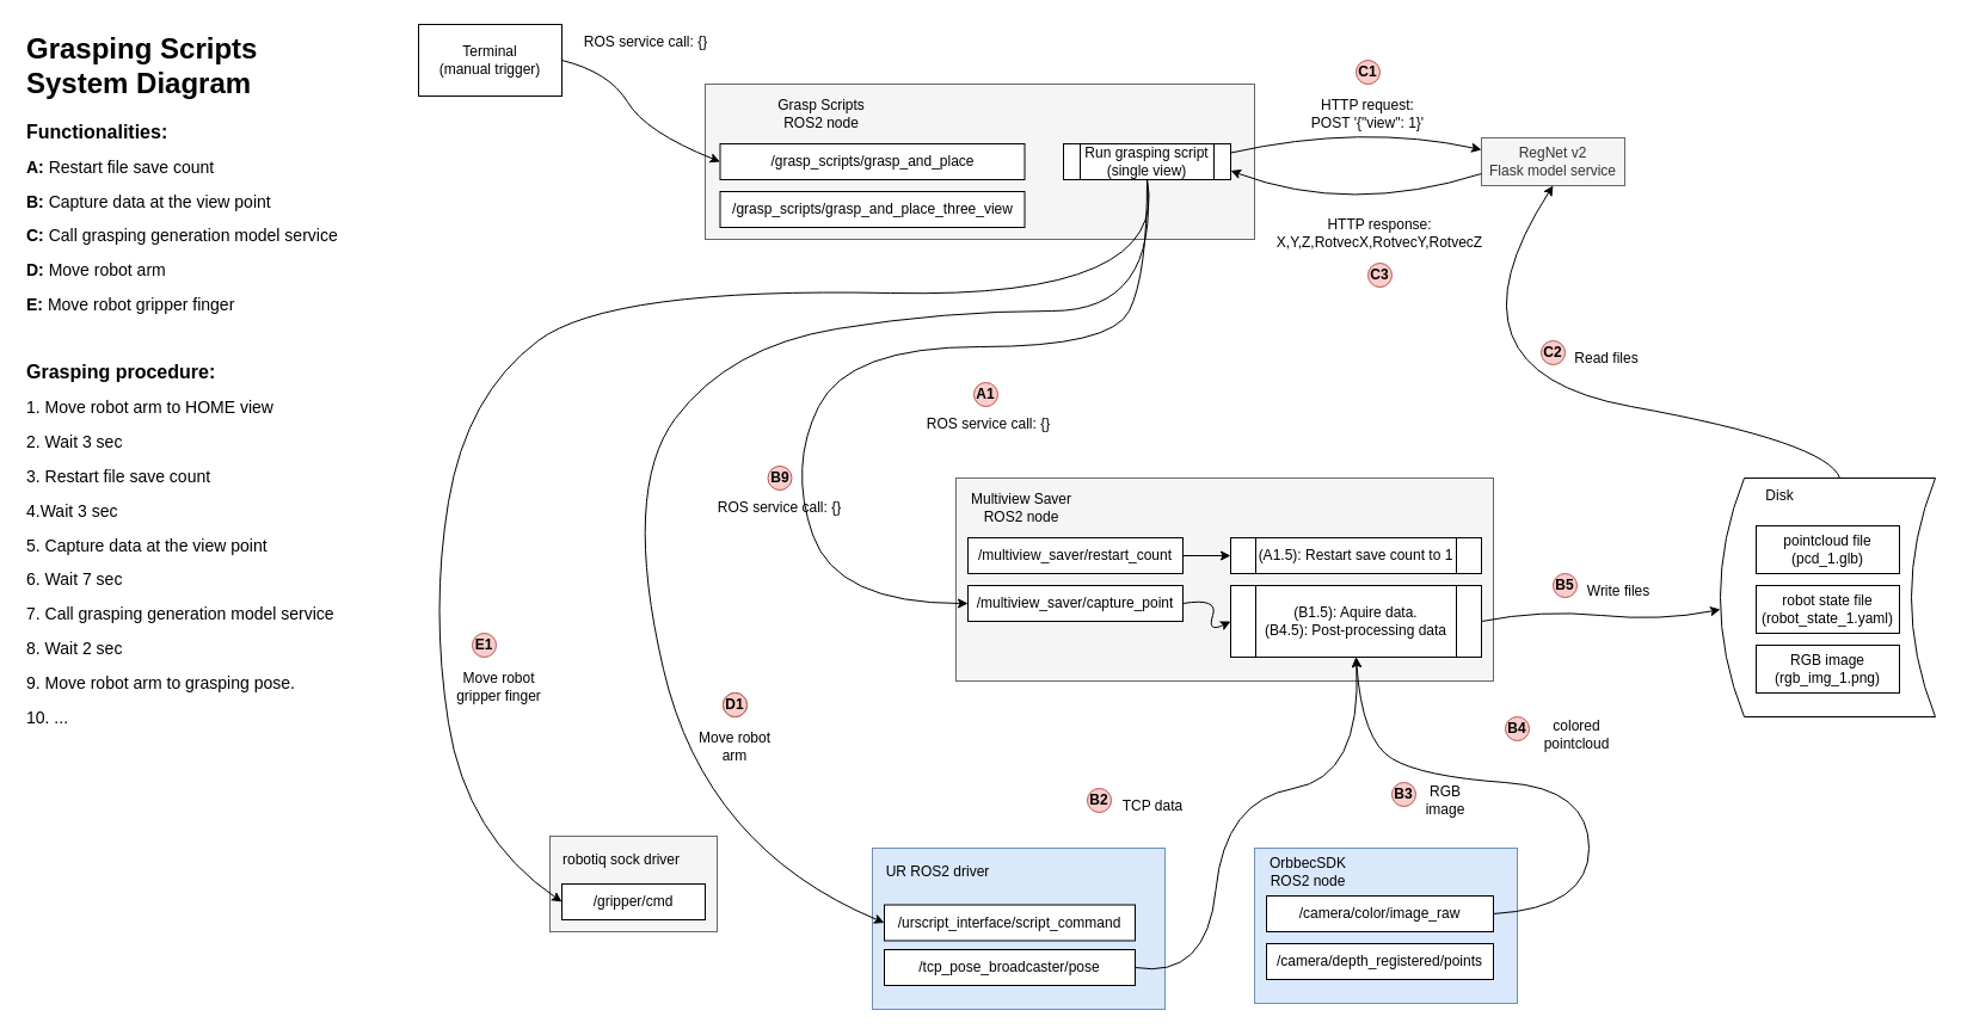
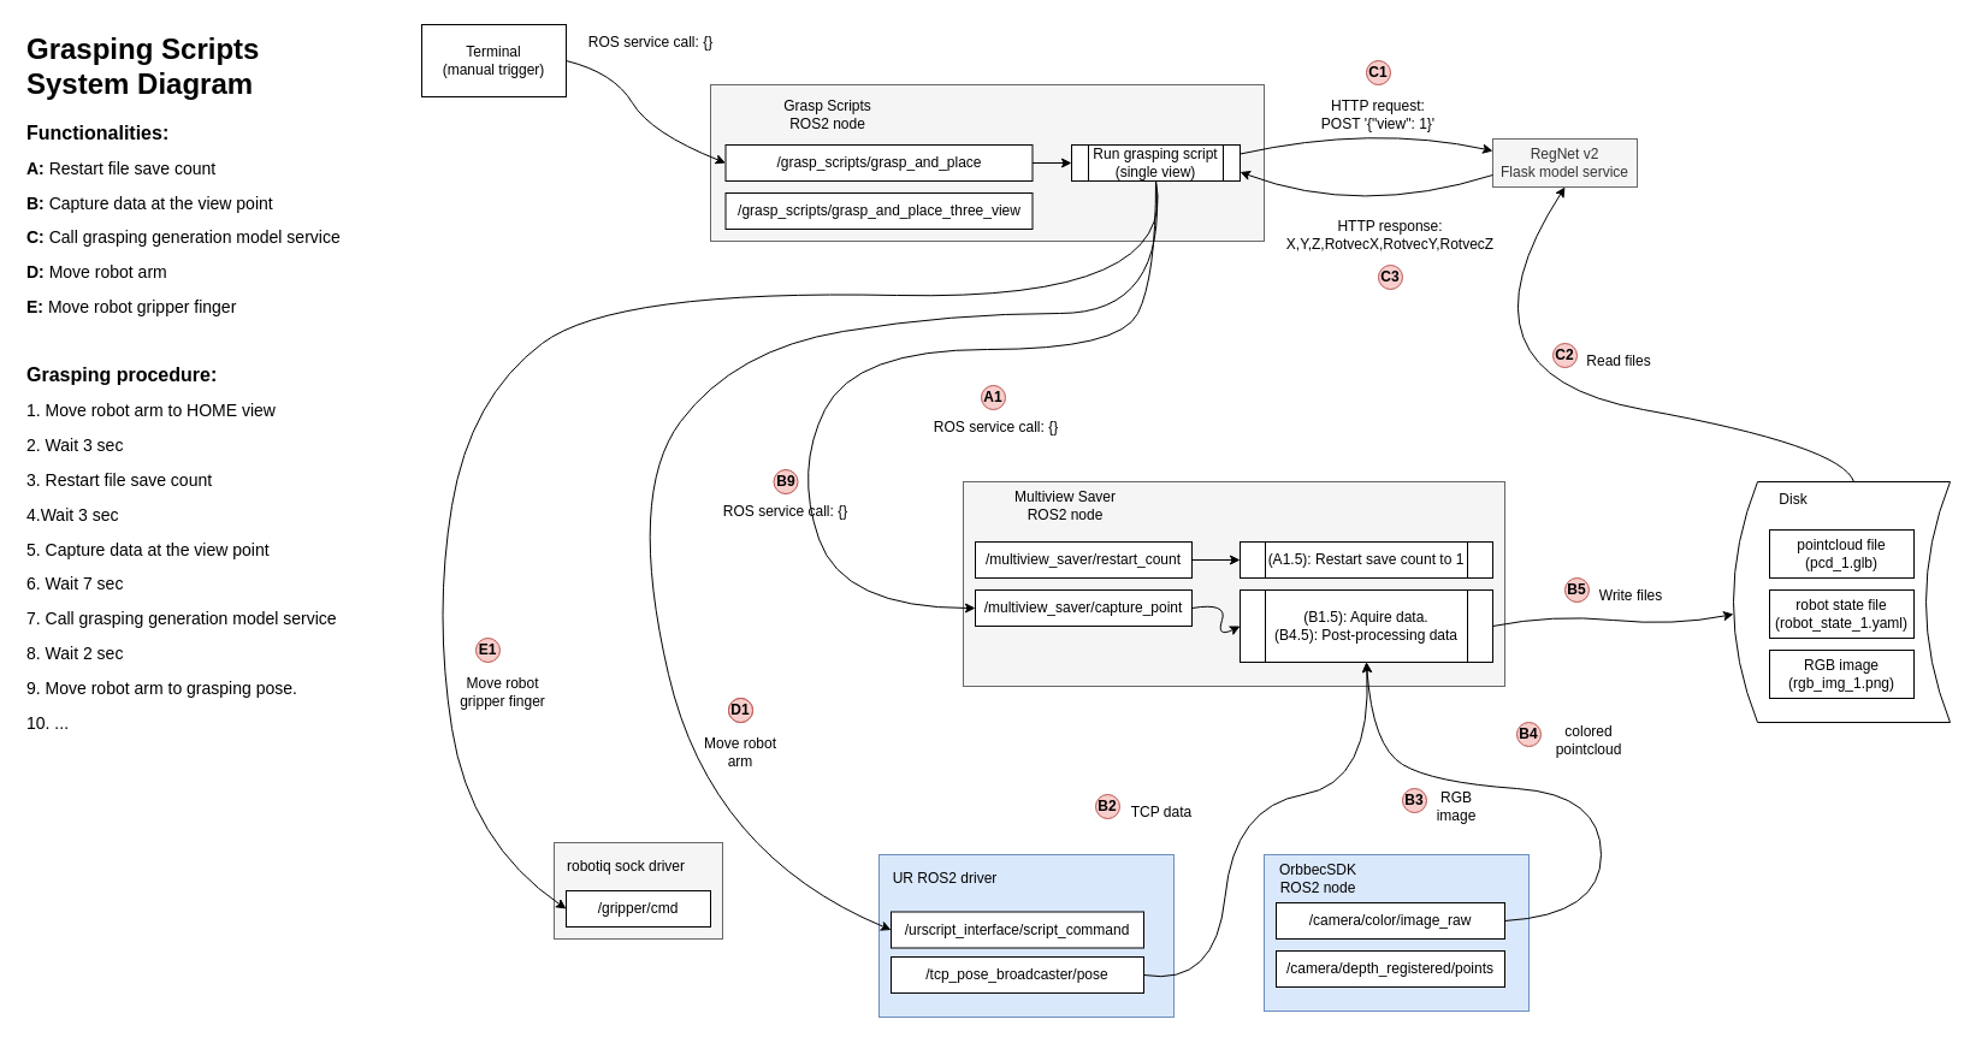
  <mxCell id="0" />
  <mxCell id="1" parent="0" />
  <mxCell id="2" value="" style="rounded=0;whiteSpace=wrap;html=1;fillColor=#dae8fc;strokeColor=#6c8ebf;" vertex="1" parent="1"><mxGeometry x="730" y="710" width="245" height="135" as="geometry" /></mxCell>
  <mxCell id="3" value="" style="rounded=0;whiteSpace=wrap;html=1;fillColor=#dae8fc;strokeColor=#6c8ebf;" vertex="1" parent="1"><mxGeometry x="1050" y="710" width="220" height="130" as="geometry" /></mxCell>
  <mxCell id="4" value="" style="rounded=0;whiteSpace=wrap;html=1;fillColor=#f5f5f5;strokeColor=#666666;fontColor=#333333;" vertex="1" parent="1"><mxGeometry x="800" y="400" width="450" height="170" as="geometry" /></mxCell>
  <mxCell id="5" value="" style="rounded=0;whiteSpace=wrap;html=1;fillColor=#f5f5f5;fontColor=#333333;strokeColor=#666666;" vertex="1" parent="1"><mxGeometry x="460" y="700" width="140" height="80" as="geometry" /></mxCell>
  <mxCell id="6" value="" style="rounded=0;whiteSpace=wrap;html=1;fillColor=#f5f5f5;fontColor=#333333;strokeColor=#666666;" vertex="1" parent="1"><mxGeometry x="590" y="70" width="460" height="130" as="geometry" /></mxCell>
  <mxCell id="7" value="&lt;div&gt;RegNet v2&lt;/div&gt;&lt;div&gt;Flask model service&lt;/div&gt;" style="rounded=0;whiteSpace=wrap;html=1;fillColor=#f5f5f5;strokeColor=#666666;fontColor=#333333;" vertex="1" parent="1"><mxGeometry x="1240" y="115" width="120" height="40" as="geometry" /></mxCell>
  <mxCell id="8" value="" style="curved=1;endArrow=classic;html=1;rounded=0;entryX=0;entryY=0.25;entryDx=0;entryDy=0;exitX=1;exitY=0.25;exitDx=0;exitDy=0;" edge="1" parent="1" source="69" target="7"><mxGeometry width="50" height="50" relative="1" as="geometry"><mxPoint x="920" y="82.5" as="sourcePoint" /><mxPoint x="1130" y="90" as="targetPoint" /><Array as="points"><mxPoint x="1140" y="103" /></Array></mxGeometry></mxCell>
  <mxCell id="9" value="" style="curved=1;endArrow=classic;html=1;rounded=0;exitX=0;exitY=0.75;exitDx=0;exitDy=0;entryX=1;entryY=0.75;entryDx=0;entryDy=0;" edge="1" parent="1" source="7" target="69"><mxGeometry width="50" height="50" relative="1" as="geometry"><mxPoint x="970" y="270" as="sourcePoint" /><mxPoint x="1050" y="170" as="targetPoint" /><Array as="points"><mxPoint x="1130" y="180" /></Array></mxGeometry></mxCell>
  <mxCell id="10" value="" style="curved=1;endArrow=classic;html=1;rounded=0;exitX=0.5;exitY=1;exitDx=0;exitDy=0;entryX=0;entryY=0.5;entryDx=0;entryDy=0;" edge="1" parent="1" source="69" target="16"><mxGeometry width="50" height="50" relative="1" as="geometry"><mxPoint x="730" y="230" as="sourcePoint" /><mxPoint x="790" y="505" as="targetPoint" /><Array as="points"><mxPoint x="960" y="230" /><mxPoint x="930" y="290" /><mxPoint x="710" y="290" /><mxPoint x="660" y="390" /><mxPoint x="700" y="505" /></Array></mxGeometry></mxCell>
  <mxCell id="11" value="&lt;div&gt;HTTP request:&lt;/div&gt;&lt;div&gt;POST '{&quot;view&quot;: 1}'&lt;/div&gt;" style="text;html=1;align=center;verticalAlign=middle;whiteSpace=wrap;rounded=0;" vertex="1" parent="1"><mxGeometry x="1065" y="80" width="160" height="30" as="geometry" /></mxCell>
  <mxCell id="12" value="" style="curved=1;endArrow=classic;html=1;rounded=0;exitX=1;exitY=0.5;exitDx=0;exitDy=0;" edge="1" parent="1" source="54"><mxGeometry width="50" height="50" relative="1" as="geometry"><mxPoint x="1110" y="460" as="sourcePoint" /><mxPoint x="1440" y="510" as="targetPoint" /><Array as="points"><mxPoint x="1290" y="510" /><mxPoint x="1390" y="520" /></Array></mxGeometry></mxCell>
  <mxCell id="13" value="HTTP response: X,Y,Z,RotvecX,RotvecY,RotvecZ" style="text;html=1;align=center;verticalAlign=middle;whiteSpace=wrap;rounded=0;" vertex="1" parent="1"><mxGeometry x="1065" y="180" width="180" height="30" as="geometry" /></mxCell>
  <mxCell id="14" value="ROS service call: {}" style="text;html=1;align=center;verticalAlign=middle;whiteSpace=wrap;rounded=0;" vertex="1" parent="1"><mxGeometry x="765" y="340" width="125" height="30" as="geometry" /></mxCell>
- <mxCell id="15" value="Multiview Saver ROS2 node" style="text;html=1;align=center;verticalAlign=middle;whiteSpace=wrap;rounded=0;" vertex="1" parent="1"><mxGeometry x="810" y="410" width="90" height="30" as="geometry" /></mxCell>
+ <mxCell id="15" value="Multiview Saver ROS2 node" style="text;html=1;align=center;verticalAlign=middle;whiteSpace=wrap;rounded=0;" vertex="1" parent="1"><mxGeometry x="840" y="405" width="90" height="30" as="geometry" /></mxCell>
  <mxCell id="16" value="/multiview_saver/capture_point" style="rounded=0;whiteSpace=wrap;html=1;" vertex="1" parent="1"><mxGeometry x="810" y="490" width="180" height="30" as="geometry" /></mxCell>
  <mxCell id="17" style="edgeStyle=orthogonalEdgeStyle;rounded=0;orthogonalLoop=1;jettySize=auto;html=1;entryX=0;entryY=0.5;entryDx=0;entryDy=0;" edge="1" parent="1" source="18" target="53"><mxGeometry relative="1" as="geometry" /></mxCell>
  <mxCell id="18" value="/multiview_saver/restart_count" style="rounded=0;whiteSpace=wrap;html=1;" vertex="1" parent="1"><mxGeometry x="810" y="450" width="180" height="30" as="geometry" /></mxCell>
  <mxCell id="19" value="ROS service call: {}" style="text;html=1;align=center;verticalAlign=middle;whiteSpace=wrap;rounded=0;" vertex="1" parent="1"><mxGeometry x="590" y="410" width="125" height="30" as="geometry" /></mxCell>
  <mxCell id="20" value="&lt;b&gt;A1&lt;/b&gt;" style="ellipse;whiteSpace=wrap;html=1;aspect=fixed;fillColor=#f8cecc;strokeColor=#b85450;" vertex="1" parent="1"><mxGeometry x="815" y="320" width="20" height="20" as="geometry" /></mxCell>
  <mxCell id="21" value="&lt;b&gt;B9&lt;/b&gt;" style="ellipse;whiteSpace=wrap;html=1;aspect=fixed;fillColor=#f8cecc;strokeColor=#b85450;" vertex="1" parent="1"><mxGeometry x="642.5" y="390" width="20" height="20" as="geometry" /></mxCell>
  <mxCell id="22" value="&lt;b&gt;B5&lt;/b&gt;" style="ellipse;whiteSpace=wrap;html=1;aspect=fixed;fillColor=#f8cecc;strokeColor=#b85450;" vertex="1" parent="1"><mxGeometry x="1300" y="480" width="20" height="20" as="geometry" /></mxCell>
  <mxCell id="23" value="&lt;b&gt;C1&lt;/b&gt;" style="ellipse;whiteSpace=wrap;html=1;aspect=fixed;fillColor=#f8cecc;strokeColor=#b85450;" vertex="1" parent="1"><mxGeometry x="1135" y="50" width="20" height="20" as="geometry" /></mxCell>
  <mxCell id="24" value="&lt;b&gt;D1&lt;/b&gt;" style="ellipse;whiteSpace=wrap;html=1;aspect=fixed;fillColor=#f8cecc;strokeColor=#b85450;" vertex="1" parent="1"><mxGeometry x="605" y="580" width="20" height="20" as="geometry" /></mxCell>
  <mxCell id="25" value="OrbbecSDK ROS2 node" style="text;html=1;align=center;verticalAlign=middle;whiteSpace=wrap;rounded=0;" vertex="1" parent="1"><mxGeometry x="1055" y="715" width="80" height="30" as="geometry" /></mxCell>
  <mxCell id="26" value="/camera/color/image_raw" style="rounded=0;whiteSpace=wrap;html=1;" vertex="1" parent="1"><mxGeometry x="1060" y="750" width="190" height="30" as="geometry" /></mxCell>
  <mxCell id="27" value="/camera/depth_registered/points" style="rounded=0;whiteSpace=wrap;html=1;" vertex="1" parent="1"><mxGeometry x="1060" y="790" width="190" height="30" as="geometry" /></mxCell>
  <mxCell id="28" value="UR ROS2 driver" style="text;html=1;align=center;verticalAlign=middle;whiteSpace=wrap;rounded=0;" vertex="1" parent="1"><mxGeometry x="735" y="715" width="100" height="30" as="geometry" /></mxCell>
  <mxCell id="29" value="/urscript_interface/script_command" style="rounded=0;whiteSpace=wrap;html=1;" vertex="1" parent="1"><mxGeometry x="740" y="757.5" width="210" height="30" as="geometry" /></mxCell>
  <mxCell id="30" value="/tcp_pose_broadcaster/pose" style="rounded=0;whiteSpace=wrap;html=1;" vertex="1" parent="1"><mxGeometry x="740" y="795" width="210" height="30" as="geometry" /></mxCell>
  <mxCell id="31" value="/gripper/cmd" style="rounded=0;whiteSpace=wrap;html=1;" vertex="1" parent="1"><mxGeometry x="470" y="740" width="120" height="30" as="geometry" /></mxCell>
  <mxCell id="32" value="robotiq sock driver" style="text;html=1;align=center;verticalAlign=middle;whiteSpace=wrap;rounded=0;" vertex="1" parent="1"><mxGeometry x="465" y="705" width="110" height="30" as="geometry" /></mxCell>
  <mxCell id="33" value="" style="curved=1;endArrow=classic;html=1;rounded=0;exitX=1;exitY=0.5;exitDx=0;exitDy=0;entryX=0.5;entryY=1;entryDx=0;entryDy=0;" edge="1" parent="1" source="30" target="54"><mxGeometry width="50" height="50" relative="1" as="geometry"><mxPoint x="930" y="730" as="sourcePoint" /><mxPoint x="910" y="660" as="targetPoint" /><Array as="points"><mxPoint x="1010" y="820" /><mxPoint x="1025" y="670" /><mxPoint x="1140" y="650" /></Array></mxGeometry></mxCell>
  <mxCell id="34" value="" style="curved=1;endArrow=classic;html=1;rounded=0;exitX=1;exitY=0.5;exitDx=0;exitDy=0;entryX=0.5;entryY=1;entryDx=0;entryDy=0;" edge="1" parent="1" source="26" target="54"><mxGeometry width="50" height="50" relative="1" as="geometry"><mxPoint x="940" y="900" as="sourcePoint" /><mxPoint x="910" y="660" as="targetPoint" /><Array as="points"><mxPoint x="1330" y="760" /><mxPoint x="1330" y="660" /><mxPoint x="1190" y="650" /><mxPoint x="1140" y="620" /></Array></mxGeometry></mxCell>
  <mxCell id="35" value="TCP data" style="text;html=1;align=center;verticalAlign=middle;whiteSpace=wrap;rounded=0;" vertex="1" parent="1"><mxGeometry x="935" y="660" width="60" height="30" as="geometry" /></mxCell>
  <mxCell id="36" value="RGB image" style="text;html=1;align=center;verticalAlign=middle;whiteSpace=wrap;rounded=0;" vertex="1" parent="1"><mxGeometry x="1180" y="655" width="60" height="30" as="geometry" /></mxCell>
  <mxCell id="37" value="colored pointcloud" style="text;html=1;align=center;verticalAlign=middle;whiteSpace=wrap;rounded=0;" vertex="1" parent="1"><mxGeometry x="1290" y="600" width="60" height="30" as="geometry" /></mxCell>
  <mxCell id="38" value="&lt;b&gt;B2&lt;/b&gt;" style="ellipse;whiteSpace=wrap;html=1;aspect=fixed;fillColor=#f8cecc;strokeColor=#b85450;" vertex="1" parent="1"><mxGeometry x="910" y="660" width="20" height="20" as="geometry" /></mxCell>
  <mxCell id="39" value="&lt;b&gt;B3&lt;/b&gt;" style="ellipse;whiteSpace=wrap;html=1;aspect=fixed;fillColor=#f8cecc;strokeColor=#b85450;" vertex="1" parent="1"><mxGeometry x="1165" y="655" width="20" height="20" as="geometry" /></mxCell>
  <mxCell id="40" value="&lt;b&gt;B4&lt;/b&gt;" style="ellipse;whiteSpace=wrap;html=1;aspect=fixed;fillColor=#f8cecc;strokeColor=#b85450;" vertex="1" parent="1"><mxGeometry x="1260" y="600" width="20" height="20" as="geometry" /></mxCell>
  <mxCell id="41" value="&lt;b&gt;C3&lt;/b&gt;" style="ellipse;whiteSpace=wrap;html=1;aspect=fixed;fillColor=#f8cecc;strokeColor=#b85450;" vertex="1" parent="1"><mxGeometry x="1145" y="220" width="20" height="20" as="geometry" /></mxCell>
  <mxCell id="42" value="" style="curved=1;endArrow=classic;html=1;rounded=0;entryX=0.5;entryY=1;entryDx=0;entryDy=0;" edge="1" parent="1" target="7"><mxGeometry width="50" height="50" relative="1" as="geometry"><mxPoint x="1540" y="400" as="sourcePoint" /><mxPoint x="1560" y="260" as="targetPoint" /><Array as="points"><mxPoint x="1530" y="370" /><mxPoint x="1200" y="310" /></Array></mxGeometry></mxCell>
  <mxCell id="43" value="&lt;b&gt;C2&lt;/b&gt;" style="ellipse;whiteSpace=wrap;html=1;aspect=fixed;fillColor=#f8cecc;strokeColor=#b85450;" vertex="1" parent="1"><mxGeometry x="1290" y="285" width="20" height="20" as="geometry" /></mxCell>
  <mxCell id="44" value="Read files" style="text;html=1;align=center;verticalAlign=middle;whiteSpace=wrap;rounded=0;" vertex="1" parent="1"><mxGeometry x="1310" y="285" width="70" height="30" as="geometry" /></mxCell>
  <mxCell id="45" value="Write files" style="text;html=1;align=center;verticalAlign=middle;whiteSpace=wrap;rounded=0;" vertex="1" parent="1"><mxGeometry x="1320" y="480" width="70" height="30" as="geometry" /></mxCell>
  <mxCell id="46" value="" style="curved=1;endArrow=classic;html=1;rounded=0;entryX=0;entryY=0.5;entryDx=0;entryDy=0;exitX=0.5;exitY=1;exitDx=0;exitDy=0;" edge="1" parent="1" source="69" target="29"><mxGeometry width="50" height="50" relative="1" as="geometry"><mxPoint x="1370" y="540" as="sourcePoint" /><mxPoint x="1240" y="340" as="targetPoint" /><Array as="points"><mxPoint x="970" y="260" /><mxPoint x="790" y="260" /><mxPoint x="610" y="290" /><mxPoint x="520" y="410" /><mxPoint x="590" y="710" /></Array></mxGeometry></mxCell>
  <mxCell id="47" value="" style="curved=1;endArrow=classic;html=1;rounded=0;entryX=0;entryY=0.5;entryDx=0;entryDy=0;exitX=0.5;exitY=1;exitDx=0;exitDy=0;" edge="1" parent="1" source="69" target="31"><mxGeometry width="50" height="50" relative="1" as="geometry"><mxPoint x="830" y="380" as="sourcePoint" /><mxPoint x="660" y="923" as="targetPoint" /><Array as="points"><mxPoint x="980" y="250" /><mxPoint x="510" y="240" /><mxPoint x="390" y="330" /><mxPoint x="360" y="510" /><mxPoint x="390" y="700" /></Array></mxGeometry></mxCell>
  <mxCell id="48" value="&lt;b&gt;D1&lt;/b&gt;" style="ellipse;whiteSpace=wrap;html=1;aspect=fixed;fillColor=#f8cecc;strokeColor=#b85450;" vertex="1" parent="1"><mxGeometry x="605" y="580" width="20" height="20" as="geometry" /></mxCell>
  <mxCell id="49" value="&lt;b&gt;E1&lt;/b&gt;" style="ellipse;whiteSpace=wrap;html=1;aspect=fixed;fillColor=#f8cecc;strokeColor=#b85450;" vertex="1" parent="1"><mxGeometry x="395" y="530" width="20" height="20" as="geometry" /></mxCell>
  <mxCell id="50" value="Move robot arm" style="text;html=1;align=center;verticalAlign=middle;whiteSpace=wrap;rounded=0;" vertex="1" parent="1"><mxGeometry x="575" y="610" width="80" height="30" as="geometry" /></mxCell>
  <mxCell id="51" value="Move robot gripper finger" style="text;html=1;align=center;verticalAlign=middle;whiteSpace=wrap;rounded=0;" vertex="1" parent="1"><mxGeometry x="375" y="560" width="85" height="30" as="geometry" /></mxCell>
  <mxCell id="52" value="&lt;h1 style=&quot;margin-top: 0px;&quot;&gt;Grasping Scripts System Diagram&lt;/h1&gt;&lt;p&gt;&lt;font style=&quot;font-size: 16px;&quot;&gt;&lt;b&gt;Functionalities:&lt;/b&gt;&lt;/font&gt;&lt;/p&gt;&lt;p&gt;&lt;font style=&quot;font-size: 14px;&quot;&gt;&lt;b&gt;A:&lt;/b&gt; Restart file save count&lt;/font&gt;&lt;/p&gt;&lt;p&gt;&lt;font style=&quot;font-size: 14px;&quot;&gt;&lt;b&gt;B:&lt;/b&gt; Capture data at the view point&lt;/font&gt;&lt;/p&gt;&lt;p&gt;&lt;font style=&quot;font-size: 14px;&quot;&gt;&lt;b&gt;C:&lt;/b&gt; Call grasping generation model service&lt;/font&gt;&lt;/p&gt;&lt;p&gt;&lt;font style=&quot;font-size: 14px;&quot;&gt;&lt;b&gt;D:&lt;/b&gt;&amp;nbsp;Move robot arm&lt;/font&gt;&lt;/p&gt;&lt;p&gt;&lt;font style=&quot;font-size: 14px;&quot;&gt;&lt;b&gt;E:&lt;/b&gt;&amp;nbsp;Move robot gripper finger&lt;/font&gt;&lt;/p&gt;&lt;p&gt;&lt;br&gt;&lt;/p&gt;&lt;p&gt;&lt;font style=&quot;font-size: 16px;&quot;&gt;&lt;b&gt;Grasping procedure:&lt;/b&gt;&lt;/font&gt;&lt;/p&gt;&lt;p&gt;&lt;font style=&quot;font-size: 14px;&quot;&gt;1. Move robot arm to HOME view&lt;/font&gt;&lt;/p&gt;&lt;p&gt;&lt;font style=&quot;font-size: 14px;&quot;&gt;2. Wait 3 sec&lt;/font&gt;&lt;/p&gt;&lt;p&gt;&lt;font style=&quot;font-size: 14px;&quot;&gt;3.&amp;nbsp;&lt;font&gt;Restart file save count&lt;/font&gt;&lt;/font&gt;&lt;/p&gt;&lt;p&gt;&lt;font style=&quot;font-size: 14px;&quot;&gt;4.Wait 3 sec&lt;font&gt;&amp;nbsp;&lt;/font&gt;&lt;/font&gt;&lt;/p&gt;&lt;p&gt;&lt;font style=&quot;font-size: 14px;&quot;&gt;5.&amp;nbsp;&lt;font&gt;Capture data at the view point&lt;/font&gt;&lt;/font&gt;&lt;/p&gt;&lt;p&gt;&lt;font style=&quot;font-size: 14px;&quot;&gt;&lt;font&gt;6.&amp;nbsp;&lt;/font&gt;Wait 7 sec&lt;/font&gt;&lt;/p&gt;&lt;p&gt;&lt;font style=&quot;font-size: 14px;&quot;&gt;7.&amp;nbsp;&lt;/font&gt;&lt;font style=&quot;font-size: 14px;&quot;&gt;Call grasping generation model service&lt;/font&gt;&lt;/p&gt;&lt;p&gt;&lt;font style=&quot;font-size: 14px;&quot;&gt;8. Wait 2 sec&lt;/font&gt;&lt;/p&gt;&lt;p&gt;&lt;font style=&quot;font-size: 14px;&quot;&gt;9. Move robot arm to grasping pose.&lt;/font&gt;&lt;/p&gt;&lt;p&gt;&lt;font style=&quot;font-size: 14px;&quot;&gt;10. ...&lt;/font&gt;&lt;/p&gt;" style="text;html=1;whiteSpace=wrap;overflow=hidden;rounded=0;" vertex="1" parent="1"><mxGeometry x="20" y="20" width="280" height="710" as="geometry" /></mxCell>
  <mxCell id="53" value="(A1.5): Restart save count to 1" style="shape=process;whiteSpace=wrap;html=1;backgroundOutline=1;" vertex="1" parent="1"><mxGeometry x="1030" y="450" width="210" height="30" as="geometry" /></mxCell>
  <mxCell id="54" value="&lt;div&gt;(B1.5): Aquire data.&lt;/div&gt;&lt;div&gt;(B4.5): Post-processing data&lt;/div&gt;" style="shape=process;whiteSpace=wrap;html=1;backgroundOutline=1;" vertex="1" parent="1"><mxGeometry x="1030" y="490" width="210" height="60" as="geometry" /></mxCell>
  <mxCell id="55" value="" style="curved=1;endArrow=classic;html=1;rounded=0;exitX=1;exitY=0.5;exitDx=0;exitDy=0;entryX=0;entryY=0.5;entryDx=0;entryDy=0;" edge="1" parent="1" source="16" target="54"><mxGeometry width="50" height="50" relative="1" as="geometry"><mxPoint x="1010" y="580" as="sourcePoint" /><mxPoint x="1060" y="530" as="targetPoint" /><Array as="points"><mxPoint x="1020" y="500" /><mxPoint x="1010" y="530" /></Array></mxGeometry></mxCell>
  <mxCell id="56" value="" style="group" vertex="1" connectable="0" parent="1"><mxGeometry x="1440" y="400" width="180" height="200" as="geometry" /></mxCell>
  <mxCell id="57" value="" style="shape=dataStorage;whiteSpace=wrap;html=1;fixedSize=1;container=0;" vertex="1" connectable="0" parent="56"><mxGeometry width="180" height="200" as="geometry" /></mxCell>
  <mxCell id="58" value="&lt;div&gt;RGB image&lt;/div&gt;&lt;div&gt;(rgb_img_1.png)&lt;/div&gt;" style="rounded=0;whiteSpace=wrap;html=1;" vertex="1" parent="56"><mxGeometry x="30" y="140" width="120" height="40" as="geometry" /></mxCell>
  <mxCell id="59" value="Disk" style="text;html=1;align=center;verticalAlign=middle;whiteSpace=wrap;rounded=0;" vertex="1" parent="56"><mxGeometry x="20" width="60" height="30" as="geometry" /></mxCell>
  <mxCell id="60" value="&lt;div&gt;pointcloud file&lt;/div&gt;&lt;div&gt;(pcd_1.glb)&lt;/div&gt;" style="rounded=0;whiteSpace=wrap;html=1;" vertex="1" parent="56"><mxGeometry x="30" y="40" width="120" height="40" as="geometry" /></mxCell>
  <mxCell id="61" value="&lt;div&gt;robot state file&lt;/div&gt;&lt;div&gt;(robot_state_1.yaml)&lt;/div&gt;" style="rounded=0;whiteSpace=wrap;html=1;" vertex="1" parent="56"><mxGeometry x="30" y="90" width="120" height="40" as="geometry" /></mxCell>
+ <mxCell id="62" style="edgeStyle=orthogonalEdgeStyle;rounded=0;orthogonalLoop=1;jettySize=auto;html=1;entryX=0;entryY=0.5;entryDx=0;entryDy=0;" edge="1" parent="1" source="63" target="69"><mxGeometry relative="1" as="geometry" /></mxCell>
  <mxCell id="63" value="/grasp_scripts/grasp_and_place" style="rounded=0;whiteSpace=wrap;html=1;" vertex="1" parent="1"><mxGeometry x="602.5" y="120" width="255" height="30" as="geometry" /></mxCell>
  <mxCell id="64" value="Grasp Scripts&lt;br&gt;ROS2 node" style="text;html=1;align=center;verticalAlign=middle;whiteSpace=wrap;rounded=0;" vertex="1" parent="1"><mxGeometry x="645" y="80" width="85" height="30" as="geometry" /></mxCell>
  <mxCell id="65" value="/grasp_scripts/grasp_and_place_three_view" style="rounded=0;whiteSpace=wrap;html=1;" vertex="1" parent="1"><mxGeometry x="602.5" y="160" width="255" height="30" as="geometry" /></mxCell>
  <mxCell id="66" value="&lt;div&gt;Terminal&lt;/div&gt;(manual trigger)" style="rounded=0;whiteSpace=wrap;html=1;" vertex="1" parent="1"><mxGeometry x="350" y="20" width="120" height="60" as="geometry" /></mxCell>
  <mxCell id="67" value="ROS service call: {}" style="text;html=1;align=center;verticalAlign=middle;whiteSpace=wrap;rounded=0;" vertex="1" parent="1"><mxGeometry x="477.5" y="20" width="125" height="30" as="geometry" /></mxCell>
  <mxCell id="68" value="" style="curved=1;endArrow=classic;html=1;rounded=0;exitX=1;exitY=0.5;exitDx=0;exitDy=0;entryX=0;entryY=0.5;entryDx=0;entryDy=0;" edge="1" parent="1" source="66" target="63"><mxGeometry width="50" height="50" relative="1" as="geometry"><mxPoint x="890" y="360" as="sourcePoint" /><mxPoint x="940" y="310" as="targetPoint" /><Array as="points"><mxPoint x="510" y="60" /><mxPoint x="540" y="110" /></Array></mxGeometry></mxCell>
  <mxCell id="69" value="Run grasping script (single view)" style="shape=process;whiteSpace=wrap;html=1;backgroundOutline=1;" vertex="1" parent="1"><mxGeometry x="890" y="120" width="140" height="30" as="geometry" /></mxCell>
